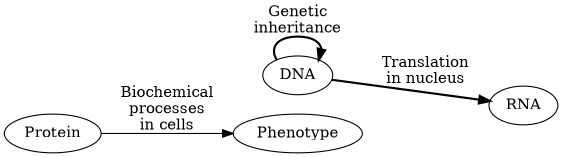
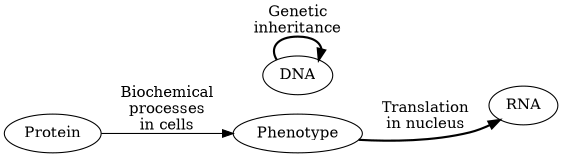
  digraph {
    rankdir=LR
    edge [style=bold]
    DNA
    RNA
    Protein
    Phenotype
    DNA -> DNA [label="Genetic\ninheritance"]
-   DNA -> RNA [label="Translation\nin nucleus"]
+   Phenotype -> RNA [label="Translation\nin nucleus"]
    Protein -> Phenotype [label="Biochemical\nprocesses\nin cells" style=solid]
  }
